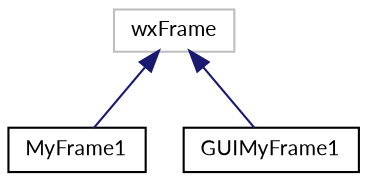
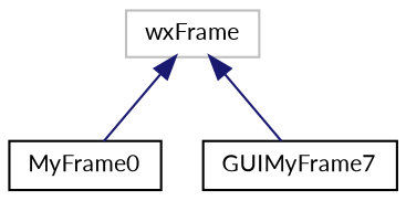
  digraph {
    fontname=Lato
    rankdir=TB
    node [color=black fillcolor=white fontname=Lato fontsize=10 shape=record style=filled]
    edge [color=midnightblue dir=back fontname=Lato fontsize=10 labelfontname=Helvetica labelfontsize=10 style=solid]
    n1 [color=grey75 height=0.2 label=wxFrame width=0.4]
-   n2 [height=0.2 label=MyFrame1 width=0.4]
-   n3 [height=0.2 label=GUIMyFrame1 width=0.4]
+   n2 [height=0.2 label=MyFrame0 width=0.4]
+   n3 [height=0.2 label=GUIMyFrame7 width=0.4]
    n1 -> n2
    n1 -> n3
  }
